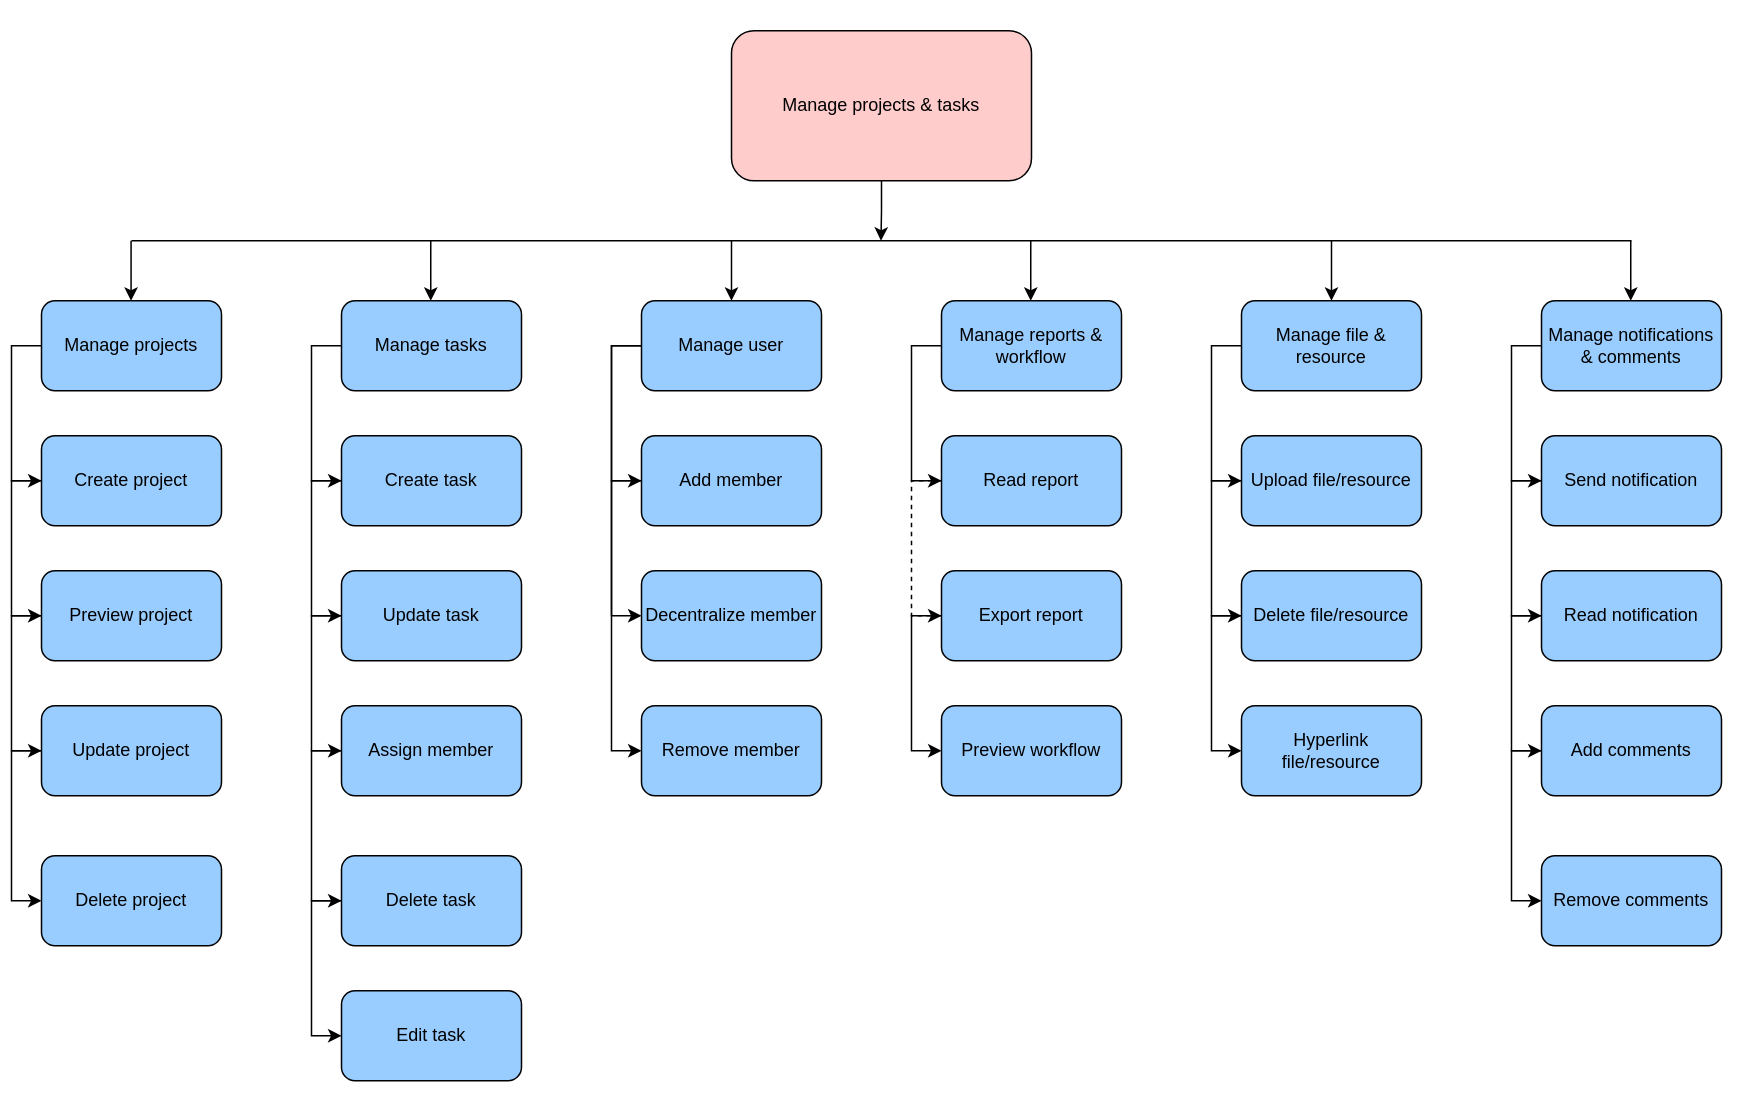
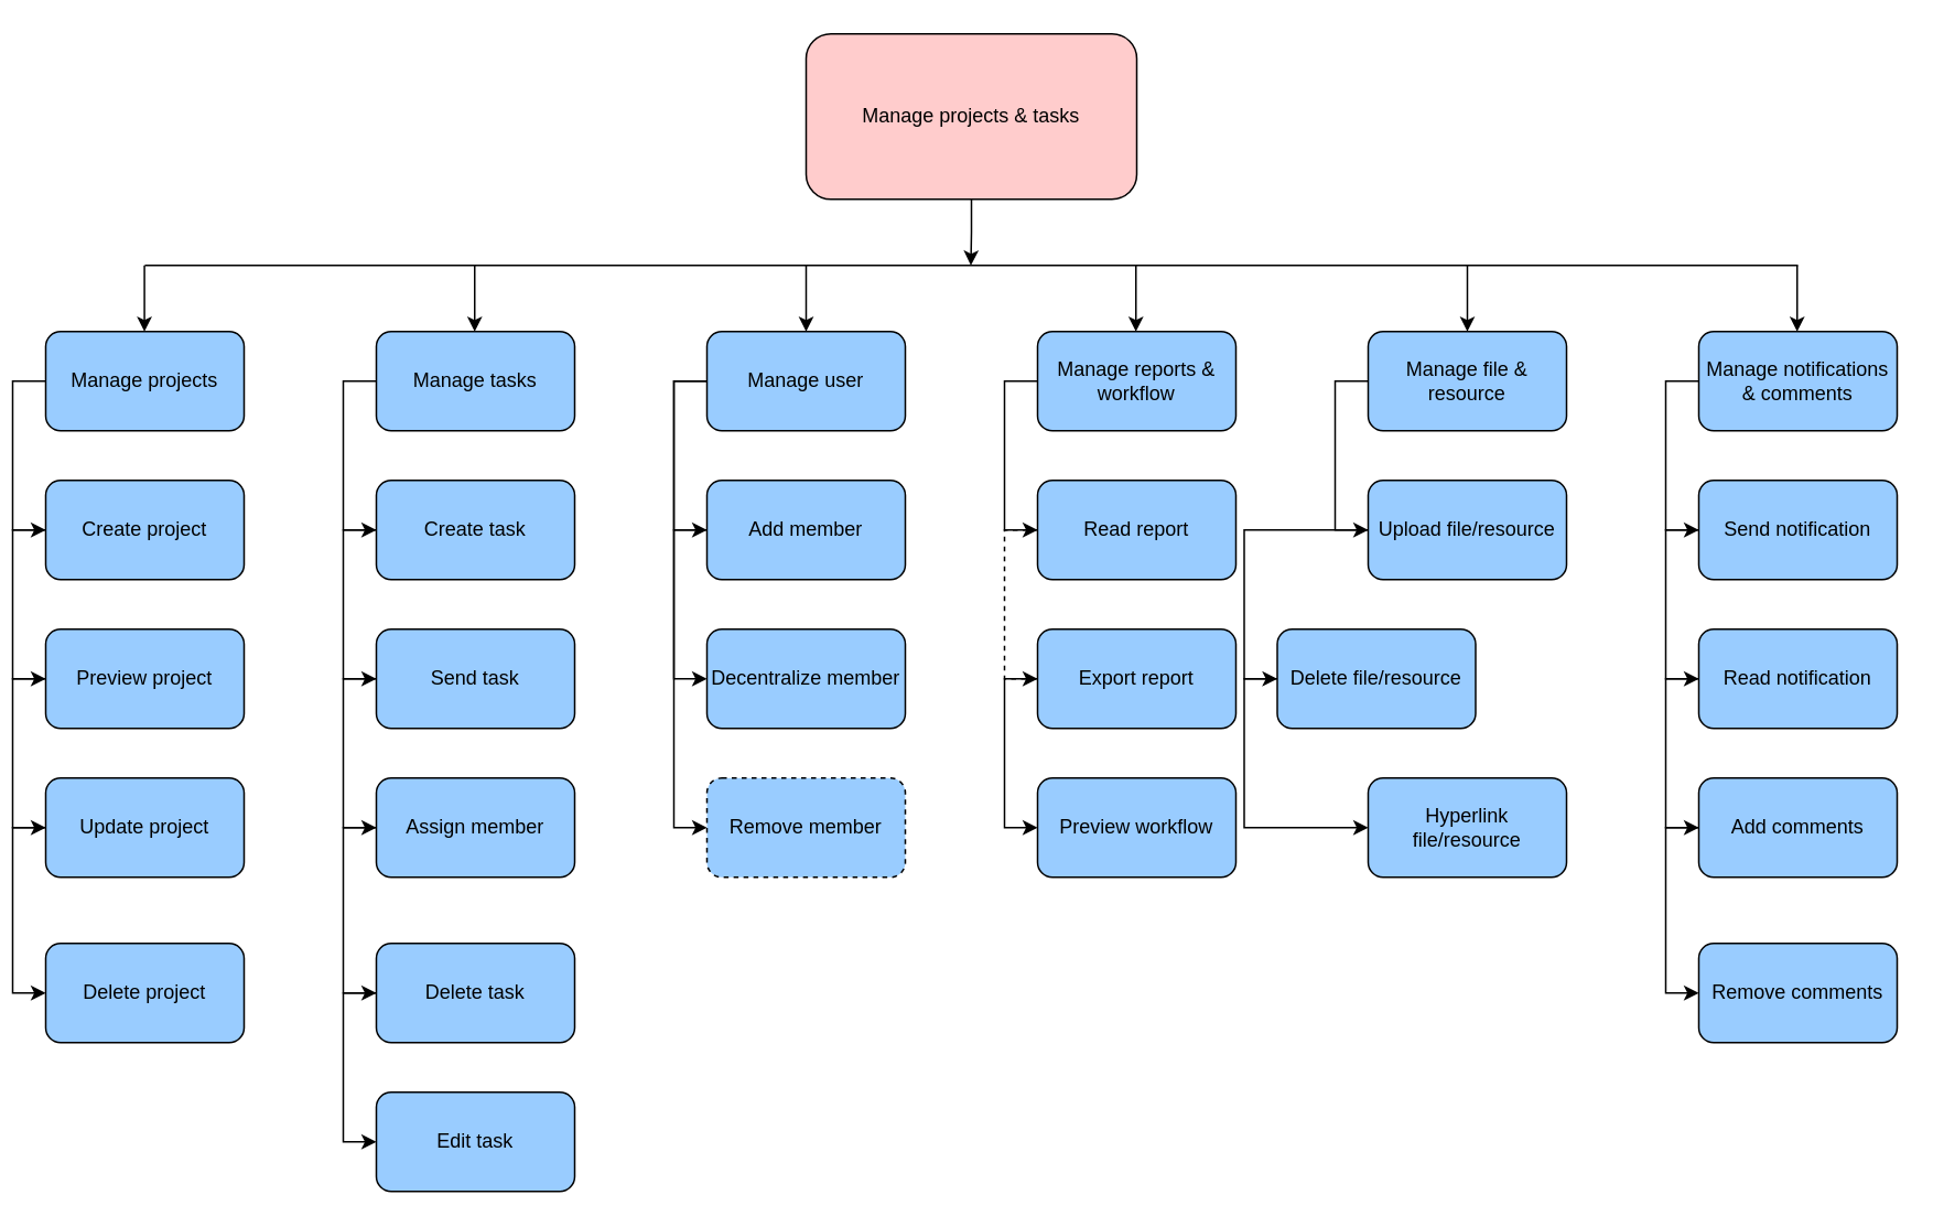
  <mxCell id="0" />
  <mxCell id="1" parent="0" />
  <mxCell id="2" style="edgeStyle=orthogonalEdgeStyle;rounded=0;orthogonalLoop=1;jettySize=auto;html=1;exitX=0.5;exitY=1;exitDx=0;exitDy=0;" parent="1" source="3" edge="1"><mxGeometry relative="1" as="geometry"><mxPoint x="579.667" y="160" as="targetPoint" /></mxGeometry></mxCell>
  <mxCell id="3" value="Manage projects &amp;amp; tasks" style="rounded=1;whiteSpace=wrap;html=1;fillColor=light-dark(#FFCCCC,var(--ge-dark-color, #121212));" parent="1" vertex="1"><mxGeometry x="480" width="200" height="100" as="geometry" y="20" /></mxCell>
  <mxCell id="4" style="edgeStyle=orthogonalEdgeStyle;rounded=0;orthogonalLoop=1;jettySize=auto;html=1;exitX=0;exitY=0.5;exitDx=0;exitDy=0;entryX=0;entryY=0.5;entryDx=0;entryDy=0;fillColor=#99CCFF;" parent="1" source="5" target="14" edge="1"><mxGeometry relative="1" as="geometry" /></mxCell>
  <mxCell id="5" value="Manage projects" style="rounded=1;whiteSpace=wrap;html=1;fillColor=#99CCFF;" parent="1" vertex="1"><mxGeometry x="20" y="200" width="120" height="60" as="geometry" /></mxCell>
  <mxCell id="6" style="edgeStyle=orthogonalEdgeStyle;rounded=0;orthogonalLoop=1;jettySize=auto;html=1;exitX=0;exitY=0.5;exitDx=0;exitDy=0;entryX=0;entryY=0.5;entryDx=0;entryDy=0;fillColor=#99CCFF;" parent="1" source="7" target="21" edge="1"><mxGeometry relative="1" as="geometry" /></mxCell>
  <mxCell id="7" value="Manage tasks" style="rounded=1;whiteSpace=wrap;html=1;fillColor=#99CCFF;" parent="1" vertex="1"><mxGeometry x="220" y="200" width="120" height="60" as="geometry" /></mxCell>
  <mxCell id="8" style="edgeStyle=orthogonalEdgeStyle;rounded=0;orthogonalLoop=1;jettySize=auto;html=1;exitX=0;exitY=0.5;exitDx=0;exitDy=0;entryX=0;entryY=0.5;entryDx=0;entryDy=0;fillColor=#99CCFF;" parent="1" source="10" target="29" edge="1"><mxGeometry relative="1" as="geometry" /></mxCell>
  <mxCell id="9" style="edgeStyle=orthogonalEdgeStyle;rounded=0;orthogonalLoop=1;jettySize=auto;html=1;exitX=0;exitY=0.5;exitDx=0;exitDy=0;entryX=0;entryY=0.5;entryDx=0;entryDy=0;fillColor=#99CCFF;" parent="1" source="10" target="30" edge="1"><mxGeometry relative="1" as="geometry" /></mxCell>
  <mxCell id="10" value="Manage user" style="rounded=1;whiteSpace=wrap;html=1;fillColor=#99CCFF;" parent="1" vertex="1"><mxGeometry x="420" y="200" width="120" height="60" as="geometry" /></mxCell>
  <mxCell id="11" style="edgeStyle=orthogonalEdgeStyle;rounded=0;orthogonalLoop=1;jettySize=auto;html=1;exitX=0;exitY=0.5;exitDx=0;exitDy=0;entryX=0;entryY=0.5;entryDx=0;entryDy=0;fillColor=#99CCFF;" parent="1" source="12" target="33" edge="1"><mxGeometry relative="1" as="geometry" /></mxCell>
  <mxCell id="12" value="Manage reports &amp;amp; workflow" style="rounded=1;whiteSpace=wrap;html=1;fillColor=#99CCFF;" parent="1" vertex="1"><mxGeometry x="620" y="200" width="120" height="60" as="geometry" /></mxCell>
  <mxCell id="13" style="edgeStyle=orthogonalEdgeStyle;rounded=0;orthogonalLoop=1;jettySize=auto;html=1;exitX=0;exitY=0.5;exitDx=0;exitDy=0;entryX=0;entryY=0.5;entryDx=0;entryDy=0;fillColor=#99CCFF;" parent="1" source="14" target="16" edge="1"><mxGeometry relative="1" as="geometry" /></mxCell>
  <mxCell id="14" value="Create project" style="rounded=1;whiteSpace=wrap;html=1;fillColor=#99CCFF;" parent="1" vertex="1"><mxGeometry x="20" y="290" width="120" height="60" as="geometry" /></mxCell>
  <mxCell id="15" style="edgeStyle=orthogonalEdgeStyle;rounded=0;orthogonalLoop=1;jettySize=auto;html=1;exitX=0;exitY=0.5;exitDx=0;exitDy=0;entryX=0;entryY=0.5;entryDx=0;entryDy=0;fillColor=#99CCFF;" parent="1" source="16" target="18" edge="1"><mxGeometry relative="1" as="geometry" /></mxCell>
  <mxCell id="16" value="Preview project" style="whiteSpace=wrap;html=1;rounded=1;fillColor=#99CCFF;" parent="1" vertex="1"><mxGeometry x="20" y="380" width="120" height="60" as="geometry" /></mxCell>
  <mxCell id="17" style="edgeStyle=orthogonalEdgeStyle;rounded=0;orthogonalLoop=1;jettySize=auto;html=1;exitX=0;exitY=0.5;exitDx=0;exitDy=0;entryX=0;entryY=0.5;entryDx=0;entryDy=0;fillColor=#99CCFF;" parent="1" source="18" target="19" edge="1"><mxGeometry relative="1" as="geometry" /></mxCell>
  <mxCell id="18" value="Update project" style="whiteSpace=wrap;html=1;rounded=1;fillColor=#99CCFF;" parent="1" vertex="1"><mxGeometry x="20" y="470" width="120" height="60" as="geometry" /></mxCell>
  <mxCell id="19" value="Delete project" style="whiteSpace=wrap;html=1;rounded=1;fillColor=#99CCFF;" parent="1" vertex="1"><mxGeometry x="20" y="570" width="120" height="60" as="geometry" /></mxCell>
  <mxCell id="20" style="edgeStyle=orthogonalEdgeStyle;rounded=0;orthogonalLoop=1;jettySize=auto;html=1;exitX=0;exitY=0.5;exitDx=0;exitDy=0;entryX=0;entryY=0.5;entryDx=0;entryDy=0;fillColor=#99CCFF;" parent="1" source="21" target="23" edge="1"><mxGeometry relative="1" as="geometry" /></mxCell>
  <mxCell id="21" value="Create task" style="rounded=1;whiteSpace=wrap;html=1;fillColor=#99CCFF;" parent="1" vertex="1"><mxGeometry x="220" y="290" width="120" height="60" as="geometry" /></mxCell>
  <mxCell id="22" style="edgeStyle=orthogonalEdgeStyle;rounded=0;orthogonalLoop=1;jettySize=auto;html=1;exitX=0;exitY=0.5;exitDx=0;exitDy=0;entryX=0;entryY=0.5;entryDx=0;entryDy=0;fillColor=#99CCFF;" parent="1" source="23" target="25" edge="1"><mxGeometry relative="1" as="geometry" /></mxCell>
- <mxCell id="23" value="Update task" style="whiteSpace=wrap;html=1;rounded=1;fillColor=#99CCFF;" parent="1" vertex="1"><mxGeometry x="220" y="380" width="120" height="60" as="geometry" /></mxCell>
+ <mxCell id="23" value="Send task" style="whiteSpace=wrap;html=1;rounded=1;fillColor=#99CCFF;" parent="1" vertex="1"><mxGeometry x="220" y="380" width="120" height="60" as="geometry" /></mxCell>
  <mxCell id="24" style="edgeStyle=orthogonalEdgeStyle;rounded=0;orthogonalLoop=1;jettySize=auto;html=1;exitX=0;exitY=0.5;exitDx=0;exitDy=0;entryX=0;entryY=0.5;entryDx=0;entryDy=0;fillColor=#99CCFF;" parent="1" source="25" target="27" edge="1"><mxGeometry relative="1" as="geometry" /></mxCell>
  <mxCell id="25" value="Assign member" style="whiteSpace=wrap;html=1;rounded=1;fillColor=#99CCFF;" parent="1" vertex="1"><mxGeometry x="220" y="470" width="120" height="60" as="geometry" /></mxCell>
  <mxCell id="26" style="edgeStyle=orthogonalEdgeStyle;rounded=0;orthogonalLoop=1;jettySize=auto;html=1;exitX=0;exitY=0.5;exitDx=0;exitDy=0;entryX=0;entryY=0.5;entryDx=0;entryDy=0;fillColor=#99CCFF;" parent="1" source="27" target="48" edge="1"><mxGeometry relative="1" as="geometry" /></mxCell>
  <mxCell id="27" value="Delete task" style="whiteSpace=wrap;html=1;rounded=1;fillColor=#99CCFF;" parent="1" vertex="1"><mxGeometry x="220" y="570" width="120" height="60" as="geometry" /></mxCell>
  <mxCell id="28" style="edgeStyle=orthogonalEdgeStyle;rounded=0;orthogonalLoop=1;jettySize=auto;html=1;exitX=0;exitY=0.5;exitDx=0;exitDy=0;entryX=0;entryY=0.5;entryDx=0;entryDy=0;fillColor=#99CCFF;" parent="1" source="29" target="31" edge="1"><mxGeometry relative="1" as="geometry" /></mxCell>
  <mxCell id="29" value="Add member" style="rounded=1;whiteSpace=wrap;html=1;fillColor=#99CCFF;" parent="1" vertex="1"><mxGeometry x="420" y="290" width="120" height="60" as="geometry" /></mxCell>
  <mxCell id="30" value="Decentralize member" style="whiteSpace=wrap;html=1;rounded=1;fillColor=#99CCFF;" parent="1" vertex="1"><mxGeometry x="420" y="380" width="120" height="60" as="geometry" /></mxCell>
- <mxCell id="31" value="Remove member" style="whiteSpace=wrap;html=1;rounded=1;fillColor=#99CCFF;" parent="1" vertex="1"><mxGeometry x="420" y="470" width="120" height="60" as="geometry" /></mxCell>
+ <mxCell id="31" value="Remove member" style="whiteSpace=wrap;html=1;rounded=1;fillColor=#99CCFF;dashed=1;" parent="1" vertex="1"><mxGeometry x="420" y="470" width="120" height="60" as="geometry" /></mxCell>
  <mxCell id="32" style="edgeStyle=orthogonalEdgeStyle;rounded=0;orthogonalLoop=1;jettySize=auto;html=1;exitX=0;exitY=0.5;exitDx=0;exitDy=0;entryX=0;entryY=0.5;entryDx=0;entryDy=0;fillColor=#99CCFF;dashed=1;" parent="1" source="33" target="35" edge="1"><mxGeometry relative="1" as="geometry" /></mxCell>
  <mxCell id="33" value="Read report" style="rounded=1;whiteSpace=wrap;html=1;fillColor=#99CCFF;" parent="1" vertex="1"><mxGeometry x="620" y="290" width="120" height="60" as="geometry" /></mxCell>
  <mxCell id="34" style="edgeStyle=orthogonalEdgeStyle;rounded=0;orthogonalLoop=1;jettySize=auto;html=1;exitX=0;exitY=0.5;exitDx=0;exitDy=0;entryX=0;entryY=0.5;entryDx=0;entryDy=0;" edge="1" parent="1" source="35" target="60"><mxGeometry relative="1" as="geometry" /></mxCell>
  <mxCell id="35" value="Export report" style="whiteSpace=wrap;html=1;rounded=1;fillColor=#99CCFF;" parent="1" vertex="1"><mxGeometry x="620" y="380" width="120" height="60" as="geometry" /></mxCell>
  <mxCell id="36" style="edgeStyle=orthogonalEdgeStyle;rounded=0;orthogonalLoop=1;jettySize=auto;html=1;exitX=0;exitY=0.5;exitDx=0;exitDy=0;entryX=0;entryY=0.5;entryDx=0;entryDy=0;fillColor=#99CCFF;" parent="1" source="37" target="39" edge="1"><mxGeometry relative="1" as="geometry" /></mxCell>
  <mxCell id="37" value="Manage file &amp;amp; resource" style="rounded=1;whiteSpace=wrap;html=1;fillColor=#99CCFF;" parent="1" vertex="1"><mxGeometry x="820" y="200" width="120" height="60" as="geometry" /></mxCell>
  <mxCell id="38" style="edgeStyle=orthogonalEdgeStyle;rounded=0;orthogonalLoop=1;jettySize=auto;html=1;exitX=0;exitY=0.5;exitDx=0;exitDy=0;entryX=0;entryY=0.5;entryDx=0;entryDy=0;fillColor=#99CCFF;" parent="1" source="39" target="41" edge="1"><mxGeometry relative="1" as="geometry" /></mxCell>
  <mxCell id="39" value="Upload file/resource" style="rounded=1;whiteSpace=wrap;html=1;fillColor=#99CCFF;" parent="1" vertex="1"><mxGeometry x="820" y="290" width="120" height="60" as="geometry" /></mxCell>
  <mxCell id="40" style="edgeStyle=orthogonalEdgeStyle;rounded=0;orthogonalLoop=1;jettySize=auto;html=1;exitX=0;exitY=0.5;exitDx=0;exitDy=0;entryX=0;entryY=0.5;entryDx=0;entryDy=0;fillColor=#99CCFF;" parent="1" source="41" target="49" edge="1"><mxGeometry relative="1" as="geometry" /></mxCell>
- <mxCell id="41" value="Delete file/resource" style="whiteSpace=wrap;html=1;rounded=1;fillColor=#99CCFF;" parent="1" vertex="1"><mxGeometry x="820" y="380" width="120" height="60" as="geometry" /></mxCell>
+ <mxCell id="41" value="Delete file/resource" style="whiteSpace=wrap;html=1;rounded=1;fillColor=#99CCFF;" parent="1" vertex="1"><mxGeometry x="765" y="380" width="120" height="60" as="geometry" /></mxCell>
  <mxCell id="42" style="edgeStyle=orthogonalEdgeStyle;rounded=0;orthogonalLoop=1;jettySize=auto;html=1;exitX=0;exitY=0.5;exitDx=0;exitDy=0;entryX=0;entryY=0.5;entryDx=0;entryDy=0;fillColor=#99CCFF;" parent="1" source="43" target="45" edge="1"><mxGeometry relative="1" as="geometry" /></mxCell>
  <mxCell id="43" value="Manage notifications &amp;amp; comments" style="rounded=1;whiteSpace=wrap;html=1;fillColor=#99CCFF;" parent="1" vertex="1"><mxGeometry x="1020" y="200" width="120" height="60" as="geometry" /></mxCell>
  <mxCell id="44" style="edgeStyle=orthogonalEdgeStyle;rounded=0;orthogonalLoop=1;jettySize=auto;html=1;exitX=0;exitY=0.5;exitDx=0;exitDy=0;entryX=0;entryY=0.5;entryDx=0;entryDy=0;fillColor=#99CCFF;" parent="1" source="45" target="47" edge="1"><mxGeometry relative="1" as="geometry" /></mxCell>
  <mxCell id="45" value="Send notification" style="rounded=1;whiteSpace=wrap;html=1;fillColor=#99CCFF;" parent="1" vertex="1"><mxGeometry x="1020" y="290" width="120" height="60" as="geometry" /></mxCell>
  <mxCell id="46" style="edgeStyle=orthogonalEdgeStyle;rounded=0;orthogonalLoop=1;jettySize=auto;html=1;exitX=0;exitY=0.5;exitDx=0;exitDy=0;entryX=0;entryY=0.5;entryDx=0;entryDy=0;fillColor=#99CCFF;" parent="1" source="47" target="51" edge="1"><mxGeometry relative="1" as="geometry" /></mxCell>
  <mxCell id="47" value="Read notification" style="whiteSpace=wrap;html=1;rounded=1;fillColor=#99CCFF;" parent="1" vertex="1"><mxGeometry x="1020" y="380" width="120" height="60" as="geometry" /></mxCell>
  <mxCell id="48" value="Edit task" style="whiteSpace=wrap;html=1;rounded=1;fillColor=#99CCFF;" parent="1" vertex="1"><mxGeometry x="220" y="660" width="120" height="60" as="geometry" /></mxCell>
  <mxCell id="49" value="Hyperlink file/resource" style="whiteSpace=wrap;html=1;rounded=1;fillColor=#99CCFF;" parent="1" vertex="1"><mxGeometry x="820" y="470" width="120" height="60" as="geometry" /></mxCell>
  <mxCell id="50" style="edgeStyle=orthogonalEdgeStyle;rounded=0;orthogonalLoop=1;jettySize=auto;html=1;exitX=0;exitY=0.5;exitDx=0;exitDy=0;entryX=0;entryY=0.5;entryDx=0;entryDy=0;fillColor=#99CCFF;" parent="1" source="51" target="52" edge="1"><mxGeometry relative="1" as="geometry" /></mxCell>
  <mxCell id="51" value="Add comments" style="whiteSpace=wrap;html=1;rounded=1;fillColor=#99CCFF;" parent="1" vertex="1"><mxGeometry x="1020" y="470" width="120" height="60" as="geometry" /></mxCell>
  <mxCell id="52" value="Remove comments" style="whiteSpace=wrap;html=1;rounded=1;fillColor=#99CCFF;" parent="1" vertex="1"><mxGeometry x="1020" y="570" width="120" height="60" as="geometry" /></mxCell>
  <mxCell id="53" value="" style="endArrow=none;html=1;rounded=0;fillColor=#99CCFF;" parent="1" edge="1"><mxGeometry width="50" height="50" relative="1" as="geometry"><mxPoint x="80" y="160" as="sourcePoint" /><mxPoint x="1080" y="160" as="targetPoint" /></mxGeometry></mxCell>
  <mxCell id="54" value="" style="endArrow=classic;html=1;rounded=0;entryX=0.5;entryY=0;entryDx=0;entryDy=0;fillColor=#99CCFF;" parent="1" edge="1"><mxGeometry width="50" height="50" relative="1" as="geometry"><mxPoint x="279.5" y="160" as="sourcePoint" /><mxPoint x="279.5" y="200" as="targetPoint" /></mxGeometry></mxCell>
  <mxCell id="55" value="" style="endArrow=classic;html=1;rounded=0;entryX=0.5;entryY=0;entryDx=0;entryDy=0;fillColor=#99CCFF;" parent="1" edge="1"><mxGeometry width="50" height="50" relative="1" as="geometry"><mxPoint x="480" y="160" as="sourcePoint" /><mxPoint x="480" y="200" as="targetPoint" /></mxGeometry></mxCell>
  <mxCell id="56" value="" style="endArrow=classic;html=1;rounded=0;entryX=0.5;entryY=0;entryDx=0;entryDy=0;fillColor=#99CCFF;" parent="1" edge="1"><mxGeometry width="50" height="50" relative="1" as="geometry"><mxPoint x="679.5" y="160" as="sourcePoint" /><mxPoint x="679.5" y="200" as="targetPoint" /></mxGeometry></mxCell>
  <mxCell id="57" value="" style="endArrow=classic;html=1;rounded=0;entryX=0.5;entryY=0;entryDx=0;entryDy=0;fillColor=#99CCFF;" parent="1" edge="1"><mxGeometry width="50" height="50" relative="1" as="geometry"><mxPoint x="880" y="160" as="sourcePoint" /><mxPoint x="880" y="200" as="targetPoint" /></mxGeometry></mxCell>
  <mxCell id="58" value="" style="endArrow=classic;html=1;rounded=0;entryX=0.5;entryY=0;entryDx=0;entryDy=0;fillColor=#99CCFF;" parent="1" edge="1"><mxGeometry width="50" height="50" relative="1" as="geometry"><mxPoint x="1079.5" y="160" as="sourcePoint" /><mxPoint x="1079.5" y="200" as="targetPoint" /></mxGeometry></mxCell>
  <mxCell id="59" value="" style="endArrow=classic;html=1;rounded=0;entryX=0.5;entryY=0;entryDx=0;entryDy=0;fillColor=#99CCFF;" parent="1" edge="1"><mxGeometry width="50" height="50" relative="1" as="geometry"><mxPoint x="79.72" y="160" as="sourcePoint" /><mxPoint x="79.72" y="200" as="targetPoint" /></mxGeometry></mxCell>
  <mxCell id="60" value="Preview workflow" style="whiteSpace=wrap;html=1;rounded=1;fillColor=#99CCFF;" vertex="1" parent="1"><mxGeometry x="620" y="470" width="120" height="60" as="geometry" /></mxCell>
